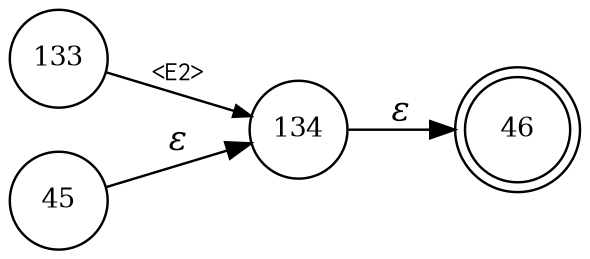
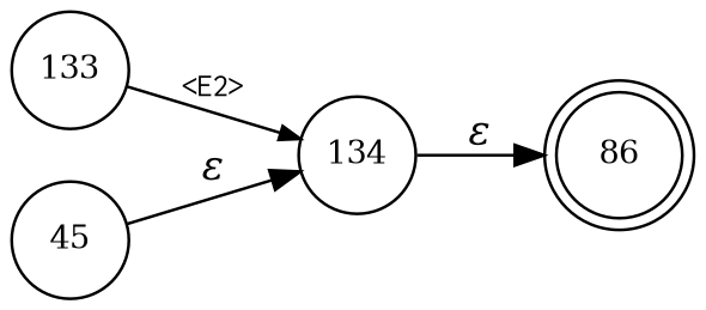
  digraph {
    rankdir=LR
    node [fixedsize=true fontsize=11 shape=circle peripheries=1]
    edge [fontname="Times-Italic"]
-   n1 [label=46 shape=doublecircle width=.6 peripheries=""]
+   n1 [label=86 shape=doublecircle width=.6 peripheries=""]
    n2 [label=133 width=.55]
    n3 [label=134 width=.55]
    n4 [label=45 width=.55]
    n2 -> n3 [arrowhead=normal arrowsize=.7 fontname=Courier fontsize=11 label="<E2>"]
    n3 -> n1 [label="&epsilon;"]
    n4 -> n3 [label="&epsilon;"]
  }
